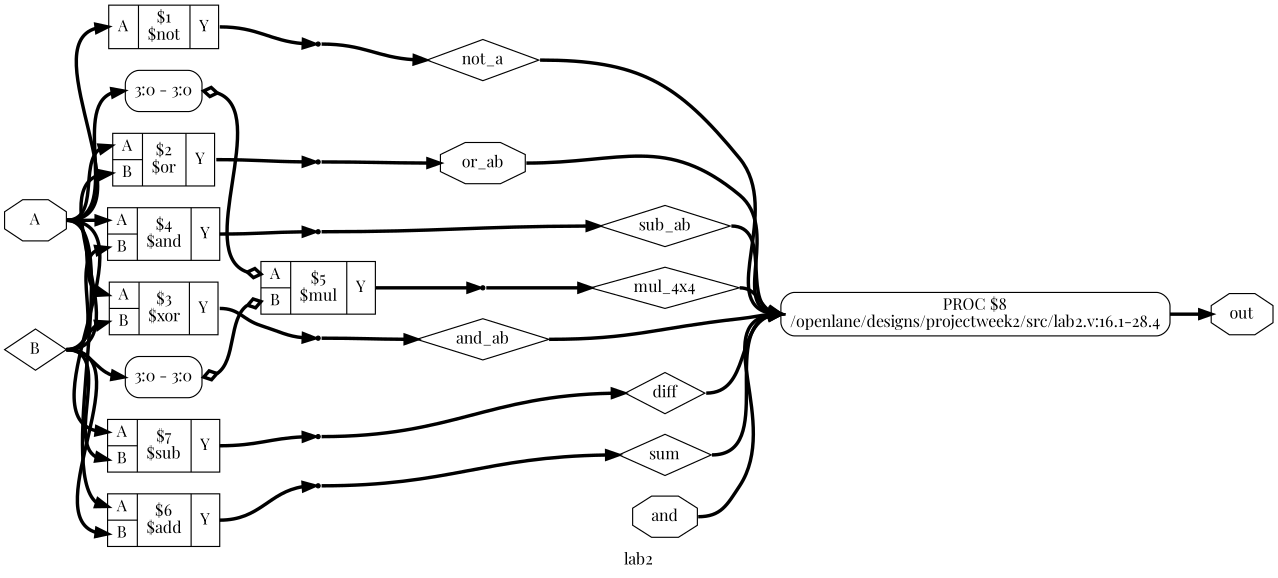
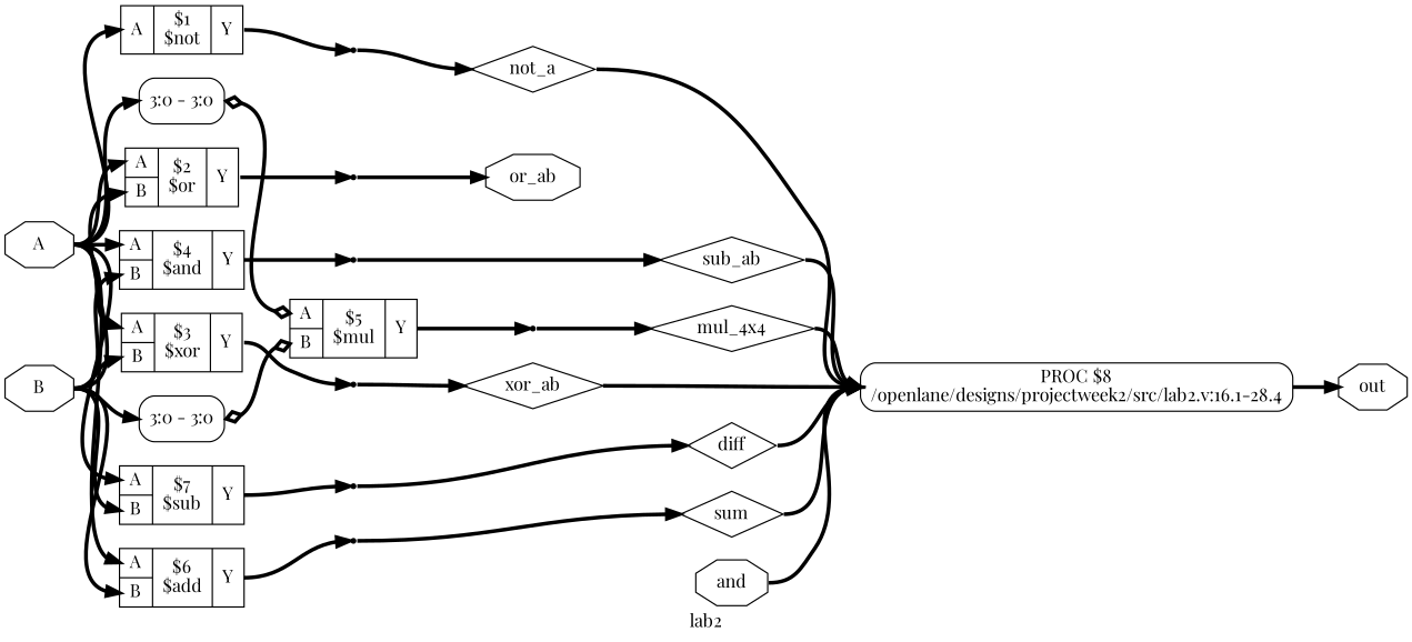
  digraph {
    fontname="Playfair Display"
    label=lab2
    rankdir=LR
    remincross=true
    node [fontname="Playfair Display" shape=record]
    edge [color=black fontcolor=black fontname="Playfair Display" headport=w style="setlinewidth(3)" tailport=e]
    n1 [color=black fontcolor=black label=diff shape=diamond]
    n2 [label="PROC $8\n/openlane/designs/projectweek2/src/lab2.v:16.1-28.4" shape=box style=rounded]
    n3 [color=black fontcolor=black label=out shape=octagon]
    n4 [color=black fontcolor=black label=sum shape=diamond]
    n5 [color=black fontcolor=black label=mul_4x4 shape=diamond]
    n6 [color=black fontcolor=black label=sub_ab shape=diamond]
-   n7 [color=black fontcolor=black label=and_ab shape=diamond]
+   n7 [color=black fontcolor=black label=xor_ab shape=diamond]
    n8 [color=black fontcolor=black label=or_ab shape=octagon]
    n9 [color=black fontcolor=black label=not_a shape=diamond]
    n10 [color=black fontcolor=black label=and shape=octagon]
-   n11 [color=black fontcolor=black label=B shape=diamond]
+   n11 [color=black fontcolor=black label=B shape=octagon]
    n12 [label="{{<p20> A|<p19> B}|$7\n$sub|{<p21> Y}}"]
    n13 [label="{{<p20> A|<p19> B}|$6\n$add|{<p21> Y}}"]
    n14 [color=black fontcolor=black label="<s0> 3:0 - 3:0 " style=rounded]
    n15 [label="{{<p20> A|<p19> B}|$4\n$and|{<p21> Y}}"]
    n16 [label="{{<p20> A|<p19> B}|$3\n$xor|{<p21> Y}}"]
    n17 [label="{{<p20> A|<p19> B}|$2\n$or|{<p21> Y}}"]
    x9 [shape=point]
    x8 [shape=point]
    n20 [label="{{<p20> A|<p19> B}|$5\n$mul|{<p21> Y}}"]
    x6 [shape=point]
    x5 [shape=point]
    x4 [shape=point]
    n24 [color=black fontcolor=black label=A shape=octagon]
    n25 [color=black fontcolor=black label="<s0> 3:0 - 3:0 " style=rounded]
    n26 [label="{{<p20> A}|$1\n$not|{<p21> Y}}"]
    x3 [shape=point]
    x7 [shape=point]
    n1 -> n2
    n2 -> n3
    n4 -> n2
    n5 -> n2
    n6 -> n2
    n7 -> n2
-   n8 -> n2
    n9 -> n2
    n10 -> n2
    n11 -> n12 [headport="p19:w"]
    n11 -> n13 [headport="p19:w"]
    n11 -> n14 [headport="s0:w"]
    n11 -> n15 [headport="p19:w"]
    n11 -> n16 [headport="p19:w"]
    n11 -> n17 [headport="p19:w"]
    n12 -> x9 [tailport="p21:e"]
    n13 -> x8 [tailport="p21:e"]
    n14 -> n20 [arrowhead=odiamond arrowtail=odiamond dir=both headport="p19:w"]
    n15 -> x6 [tailport="p21:e"]
    n16 -> x5 [tailport="p21:e"]
    n17 -> x4 [tailport="p21:e"]
    x9 -> n1
    x8 -> n4
    n20 -> x7 [tailport="p21:e"]
    x6 -> n6
    x5 -> n7
    x4 -> n8
    n24 -> n12 [headport="p20:w"]
    n24 -> n13 [headport="p20:w"]
    n24 -> n15 [headport="p20:w"]
    n24 -> n16 [headport="p20:w"]
    n24 -> n17 [headport="p20:w"]
    n24 -> n25 [headport="s0:w"]
    n24 -> n26 [headport="p20:w"]
    n25 -> n20 [arrowhead=odiamond arrowtail=odiamond dir=both headport="p20:w"]
    n26 -> x3 [tailport="p21:e"]
    x3 -> n9
    x7 -> n5
  }
